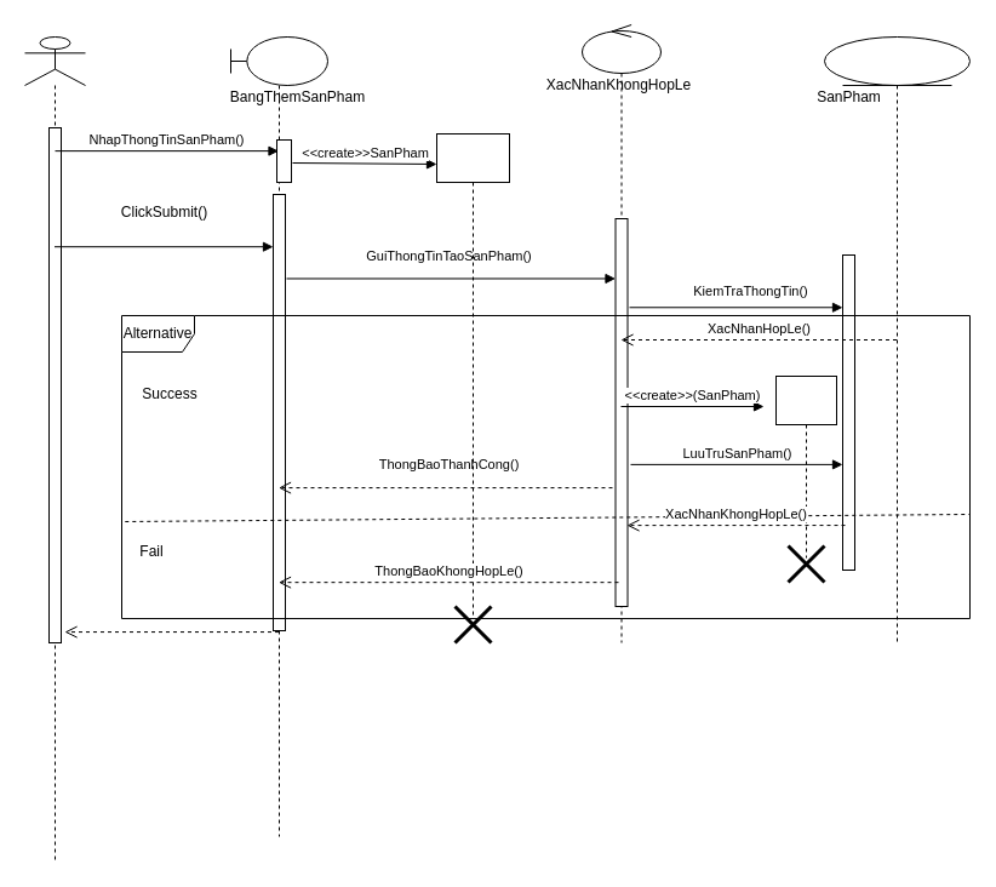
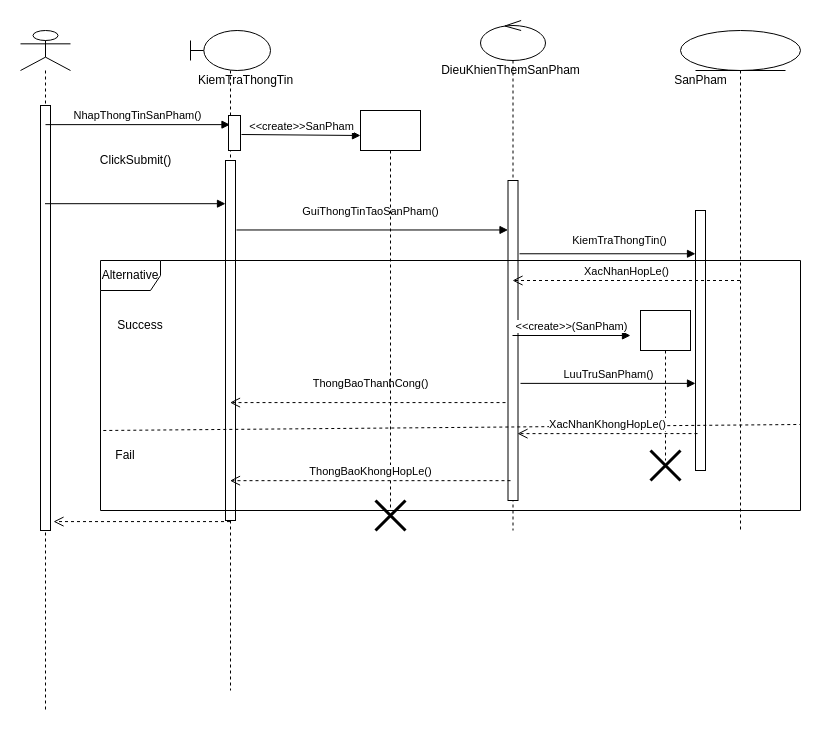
  <mxCell id="0" />
  <mxCell id="1" parent="0" />
  <mxCell id="2" value="" style="shape=umlLifeline;participant=umlBoundary;perimeter=lifelinePerimeter;whiteSpace=wrap;html=1;container=1;collapsible=0;recursiveResize=0;verticalAlign=top;spacingTop=36;outlineConnect=0;" vertex="1" parent="1"><mxGeometry x="190" y="30" width="80" height="660" as="geometry" /></mxCell>
  <mxCell id="3" value="" style="html=1;points=[];perimeter=orthogonalPerimeter;" vertex="1" parent="2"><mxGeometry x="38" y="85" width="12" height="35" as="geometry" /></mxCell>
  <mxCell id="4" value="" style="html=1;points=[];perimeter=orthogonalPerimeter;" vertex="1" parent="2"><mxGeometry x="35" y="130" width="10" height="360" as="geometry" /></mxCell>
  <mxCell id="5" value="" style="shape=umlLifeline;participant=umlActor;perimeter=lifelinePerimeter;whiteSpace=wrap;html=1;container=1;collapsible=0;recursiveResize=0;verticalAlign=top;spacingTop=36;outlineConnect=0;" vertex="1" parent="1"><mxGeometry x="20" y="30" width="50" height="680" as="geometry" /></mxCell>
  <mxCell id="6" value="" style="html=1;points=[];perimeter=orthogonalPerimeter;" vertex="1" parent="5"><mxGeometry x="20" y="75" width="10" height="425" as="geometry" /></mxCell>
  <mxCell id="7" value="NhapThongTinSanPham()" style="html=1;verticalAlign=bottom;endArrow=block;exitX=0.5;exitY=0.045;exitDx=0;exitDy=0;exitPerimeter=0;" edge="1" parent="1" source="6" target="2"><mxGeometry width="80" relative="1" as="geometry"><mxPoint x="160" y="209.5" as="sourcePoint" /><mxPoint x="240" y="209.5" as="targetPoint" /></mxGeometry></mxCell>
  <mxCell id="8" value="" style="shape=umlLifeline;participant=umlControl;perimeter=lifelinePerimeter;whiteSpace=wrap;html=1;container=1;collapsible=0;recursiveResize=0;verticalAlign=top;spacingTop=36;outlineConnect=0;" vertex="1" parent="1"><mxGeometry x="480" y="20" width="65" height="510" as="geometry" /></mxCell>
- <mxCell id="9" value="XacNhanKhongHopLe" style="text;html=1;align=center;verticalAlign=middle;resizable=0;points=[];autosize=1;" vertex="1" parent="8"><mxGeometry x="-45" y="40" width="150" height="20" as="geometry" /></mxCell>
+ <mxCell id="9" value="DieuKhienThemSanPham" style="text;html=1;align=center;verticalAlign=middle;resizable=0;points=[];autosize=1;" vertex="1" parent="8"><mxGeometry x="-45" y="40" width="150" height="20" as="geometry" /></mxCell>
  <mxCell id="10" value="" style="html=1;points=[];perimeter=orthogonalPerimeter;" vertex="1" parent="8"><mxGeometry x="27.5" y="160" width="10" height="320" as="geometry" /></mxCell>
  <mxCell id="11" value="" style="shape=umlLifeline;participant=umlEntity;perimeter=lifelinePerimeter;whiteSpace=wrap;html=1;container=1;collapsible=0;recursiveResize=0;verticalAlign=top;spacingTop=36;outlineConnect=0;" vertex="1" parent="1"><mxGeometry x="680" y="30" width="120" height="500" as="geometry" /></mxCell>
  <mxCell id="12" value="" style="html=1;points=[];perimeter=orthogonalPerimeter;" vertex="1" parent="11"><mxGeometry x="15" y="180" width="10" height="260" as="geometry" /></mxCell>
  <mxCell id="13" value="Alternative" style="shape=umlFrame;whiteSpace=wrap;html=1;" vertex="1" parent="11"><mxGeometry x="-580" y="230" width="700" height="250" as="geometry" /></mxCell>
  <mxCell id="14" value="" style="endArrow=none;dashed=1;html=1;exitX=0.004;exitY=0.68;exitDx=0;exitDy=0;exitPerimeter=0;entryX=0.999;entryY=0.656;entryDx=0;entryDy=0;entryPerimeter=0;" edge="1" parent="11" source="13" target="13"><mxGeometry width="50" height="50" relative="1" as="geometry"><mxPoint x="-470.0" y="710" as="sourcePoint" /><mxPoint x="225.8" y="713" as="targetPoint" /></mxGeometry></mxCell>
  <mxCell id="15" value="" style="html=1;verticalAlign=bottom;endArrow=block;entryX=0;entryY=0.12;entryDx=0;entryDy=0;entryPerimeter=0;" edge="1" parent="1" source="5" target="4"><mxGeometry x="-0.009" y="15" width="80" relative="1" as="geometry"><mxPoint x="360" y="310" as="sourcePoint" /><mxPoint x="220" y="273" as="targetPoint" /><mxPoint as="offset" /></mxGeometry></mxCell>
- <mxCell id="16" value="ClickSubmit()" style="text;html=1;align=center;verticalAlign=middle;resizable=0;points=[];autosize=1;" vertex="1" parent="1"><mxGeometry x="90" y="165" width="90" height="20" as="geometry" /></mxCell>
+ <mxCell id="16" value="ClickSubmit()" style="text;html=1;align=center;verticalAlign=middle;resizable=0;points=[];autosize=1;" vertex="1" parent="1"><mxGeometry x="90" y="150" width="90" height="20" as="geometry" /></mxCell>
  <mxCell id="17" value="GuiThongTinTaoSanPham()" style="html=1;verticalAlign=bottom;endArrow=block;exitX=1.1;exitY=0.193;exitDx=0;exitDy=0;exitPerimeter=0;" edge="1" parent="1" source="4" target="10"><mxGeometry x="-0.013" y="9" width="80" relative="1" as="geometry"><mxPoint x="360" y="310" as="sourcePoint" /><mxPoint x="440" y="310" as="targetPoint" /><mxPoint as="offset" /></mxGeometry></mxCell>
  <mxCell id="18" value="KiemTraThongTin()" style="html=1;verticalAlign=bottom;endArrow=block;exitX=1.15;exitY=0.229;exitDx=0;exitDy=0;exitPerimeter=0;" edge="1" parent="1" source="10" target="12"><mxGeometry x="0.134" y="4" width="80" relative="1" as="geometry"><mxPoint x="360" y="310" as="sourcePoint" /><mxPoint x="697" y="210" as="targetPoint" /><mxPoint as="offset" /></mxGeometry></mxCell>
  <mxCell id="19" value="XacNhanHopLe()" style="html=1;verticalAlign=bottom;endArrow=open;dashed=1;endSize=8;" edge="1" parent="1" source="11" target="8"><mxGeometry relative="1" as="geometry"><mxPoint x="660" y="270" as="sourcePoint" /><mxPoint x="580" y="270" as="targetPoint" /></mxGeometry></mxCell>
  <mxCell id="20" value="&amp;lt;&amp;lt;create&amp;gt;&amp;gt;(SanPham)" style="html=1;verticalAlign=bottom;endArrow=block;entryX=0;entryY=0.5;entryDx=0;entryDy=0;" edge="1" parent="1" source="8"><mxGeometry width="80" relative="1" as="geometry"><mxPoint x="360" y="310" as="sourcePoint" /><mxPoint x="630" y="335" as="targetPoint" /></mxGeometry></mxCell>
  <mxCell id="21" value="SanPham" style="text;html=1;align=center;verticalAlign=middle;resizable=0;points=[];autosize=1;" vertex="1" parent="1"><mxGeometry x="665" y="70" width="70" height="20" as="geometry" /></mxCell>
  <mxCell id="22" value="ThongBaoThanhCong()" style="html=1;verticalAlign=bottom;endArrow=open;dashed=1;endSize=8;exitX=-0.25;exitY=0.694;exitDx=0;exitDy=0;exitPerimeter=0;" edge="1" parent="1" source="10" target="2"><mxGeometry x="-0.02" y="-10" relative="1" as="geometry"><mxPoint x="440" y="310" as="sourcePoint" /><mxPoint x="360" y="310" as="targetPoint" /><mxPoint as="offset" /></mxGeometry></mxCell>
- <mxCell id="23" value="BangThemSanPham" style="text;html=1;align=center;verticalAlign=middle;resizable=0;points=[];autosize=1;" vertex="1" parent="1"><mxGeometry x="180" y="70" width="130" height="20" as="geometry" /></mxCell>
+ <mxCell id="23" value="KiemTraThongTin" style="text;html=1;align=center;verticalAlign=middle;resizable=0;points=[];autosize=1;" vertex="1" parent="1"><mxGeometry x="180" y="70" width="130" height="20" as="geometry" /></mxCell>
  <mxCell id="24" value="&amp;lt;&amp;lt;create&amp;gt;&amp;gt;SanPham" style="html=1;verticalAlign=bottom;endArrow=block;exitX=1.083;exitY=0.543;exitDx=0;exitDy=0;exitPerimeter=0;entryX=0;entryY=0.75;entryDx=0;entryDy=0;" edge="1" parent="1" source="3"><mxGeometry width="80" relative="1" as="geometry"><mxPoint x="360" y="310" as="sourcePoint" /><mxPoint x="360" y="135" as="targetPoint" /></mxGeometry></mxCell>
  <mxCell id="25" value="" style="shape=umlLifeline;perimeter=lifelinePerimeter;whiteSpace=wrap;html=1;container=1;collapsible=0;recursiveResize=0;outlineConnect=0;" vertex="1" parent="1"><mxGeometry x="360" y="110" width="60" height="400" as="geometry" /></mxCell>
  <mxCell id="26" value="" style="shape=umlLifeline;perimeter=lifelinePerimeter;whiteSpace=wrap;html=1;container=1;collapsible=0;recursiveResize=0;outlineConnect=0;" vertex="1" parent="1"><mxGeometry x="640" y="310" width="50" height="150" as="geometry" /></mxCell>
  <mxCell id="27" value="" style="shape=umlDestroy;whiteSpace=wrap;html=1;strokeWidth=3;" vertex="1" parent="1"><mxGeometry x="375" y="500" width="30" height="30" as="geometry" /></mxCell>
  <mxCell id="28" value="LuuTruSanPham()" style="html=1;verticalAlign=bottom;endArrow=block;exitX=1.25;exitY=0.634;exitDx=0;exitDy=0;exitPerimeter=0;" edge="1" parent="1" source="10" target="12"><mxGeometry width="80" relative="1" as="geometry"><mxPoint x="360" y="400" as="sourcePoint" /><mxPoint x="440" y="400" as="targetPoint" /></mxGeometry></mxCell>
  <mxCell id="29" value="XacNhanKhongHopLe()" style="html=1;verticalAlign=bottom;endArrow=open;dashed=1;endSize=8;exitX=0.2;exitY=0.858;exitDx=0;exitDy=0;exitPerimeter=0;entryX=0.95;entryY=0.791;entryDx=0;entryDy=0;entryPerimeter=0;" edge="1" parent="1" source="12" target="10"><mxGeometry relative="1" as="geometry"><mxPoint x="440" y="390" as="sourcePoint" /><mxPoint x="360" y="390" as="targetPoint" /></mxGeometry></mxCell>
  <mxCell id="30" value="ThongBaoKhongHopLe()" style="html=1;verticalAlign=bottom;endArrow=open;dashed=1;endSize=8;exitX=0.25;exitY=0.938;exitDx=0;exitDy=0;exitPerimeter=0;" edge="1" parent="1" source="10" target="2"><mxGeometry relative="1" as="geometry"><mxPoint x="440" y="390" as="sourcePoint" /><mxPoint x="360" y="390" as="targetPoint" /></mxGeometry></mxCell>
  <mxCell id="31" value="" style="html=1;verticalAlign=bottom;endArrow=open;dashed=1;endSize=8;entryX=1.3;entryY=0.979;entryDx=0;entryDy=0;entryPerimeter=0;" edge="1" parent="1" source="2" target="6"><mxGeometry relative="1" as="geometry"><mxPoint x="440" y="390" as="sourcePoint" /><mxPoint x="360" y="390" as="targetPoint" /></mxGeometry></mxCell>
  <mxCell id="32" value="" style="shape=umlDestroy;whiteSpace=wrap;html=1;strokeWidth=3;" vertex="1" parent="1"><mxGeometry x="650" y="450" width="30" height="30" as="geometry" /></mxCell>
  <mxCell id="33" value="Success" style="text;html=1;strokeColor=none;fillColor=none;align=center;verticalAlign=middle;whiteSpace=wrap;rounded=0;" vertex="1" parent="1"><mxGeometry x="120" y="315" width="40" height="20" as="geometry" /></mxCell>
  <mxCell id="34" value="Fail" style="text;html=1;strokeColor=none;fillColor=none;align=center;verticalAlign=middle;whiteSpace=wrap;rounded=0;" vertex="1" parent="1"><mxGeometry x="105" y="445" width="40" height="20" as="geometry" /></mxCell>
